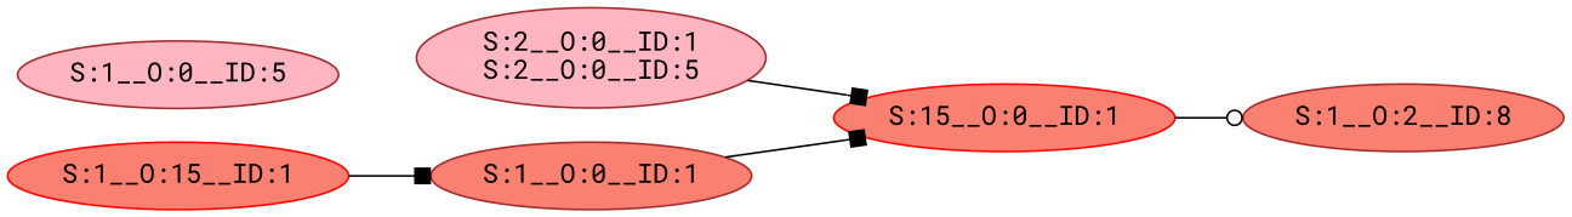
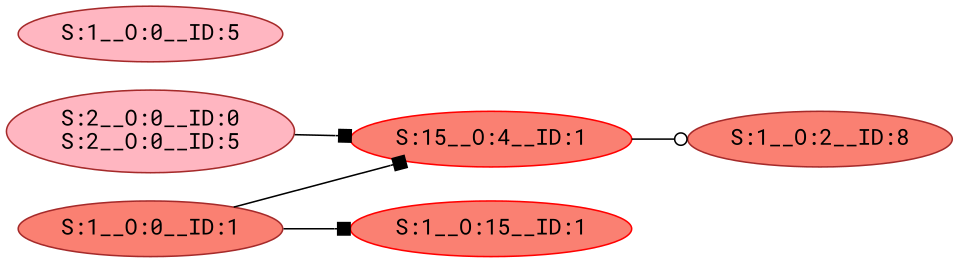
  strict digraph {
    fontname="Roboto Mono"
    rankdir=LR
    node [color=brown fillcolor=salmon fontname="Roboto Mono" style=filled]
    edge [arrowhead=box fontname="Roboto Mono"]
    n1 [label="S:1__O:0__ID:1"]
-   n2 [color=red label="S:15__O:0__ID:1"]
+   n2 [color=red label="S:15__O:4__ID:1"]
    n3 [color=red label="S:1__O:15__ID:1"]
    n4 [label="S:1__O:2__ID:8"]
-   n5 [fillcolor=lightpink label="S:2__O:0__ID:1\nS:2__O:0__ID:5"]
+   n5 [fillcolor=lightpink label="S:2__O:0__ID:0\nS:2__O:0__ID:5"]
    n6 [fillcolor=lightpink label="S:1__O:0__ID:5"]
    n1 -> n2
-   n3 -> n1
+   n1 -> n3
    n2 -> n4 [arrowhead=odot]
    n5 -> n2
  }
